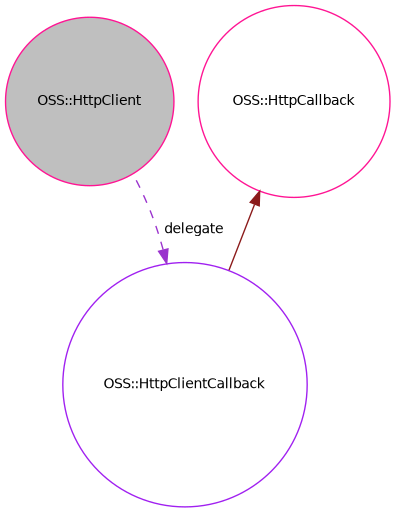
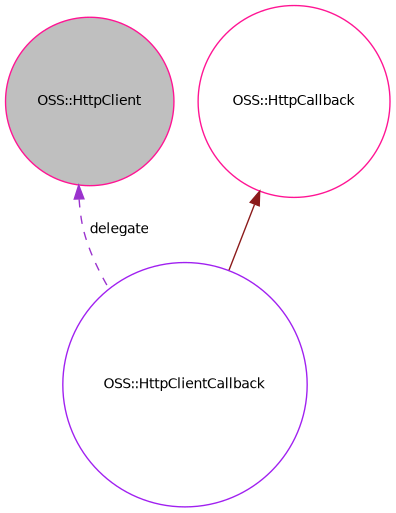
  digraph {
    node [color=deeppink fillcolor=white fontname=Helvetica fontsize=10 shape=circle style=filled]
    edge [dir=back fontname=Helvetica fontsize=10 labelfontname=Helvetica labelfontsize=10]
    n1 [fillcolor=grey75 fontcolor=black height=0.2 label="OSS::HttpClient" width=0.4]
    n2 [height=0.2 label="OSS::HttpCallback" width=0.4]
    n3 [color=purple height=0.2 label="OSS::HttpClientCallback" width=0.4]
    n2 -> n3 [color=firebrick4 style=solid]
-   n3 -> n1 [color=darkorchid3 label=" delegate" style=dashed]
+   n1 -> n3 [color=darkorchid3 label=" delegate" style=dashed]
  }
